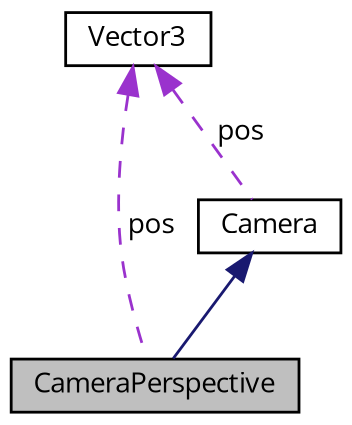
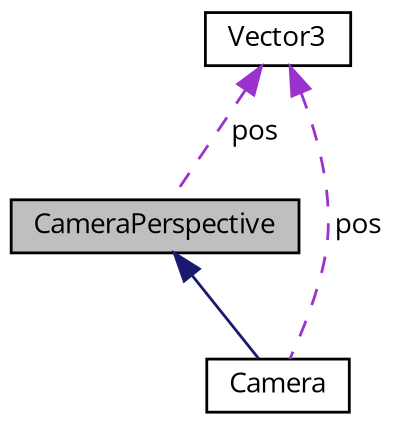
  digraph {
    fontname="Open Sans"
    node [color=black fillcolor=white fontname="Open Sans" fontsize=10 shape=record style=filled]
    edge [color=darkorchid3 dir=back fontname="Open Sans" fontsize=10 labelfontname=Helvetica labelfontsize=10 style=dashed]
    n1 [fillcolor=grey75 fontcolor=black height=0.2 label=CameraPerspective width=0.4]
    n2 [height=0.2 label=Camera width=0.4]
    n3 [height=0.2 label=Vector3 width=0.4]
-   n2 -> n1 [color=midnightblue style=solid]
+   n1 -> n2 [color=midnightblue style=solid]
    n3 -> n1 [label=" pos"]
    n3 -> n2 [label=" pos"]
  }
